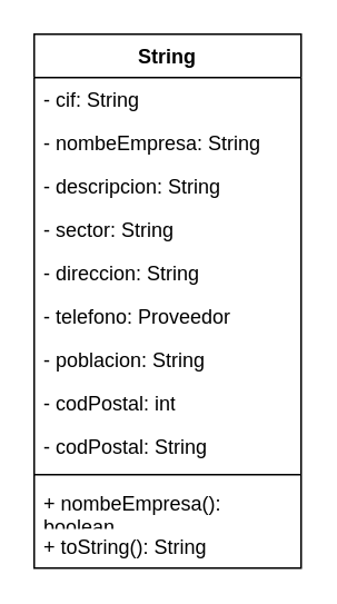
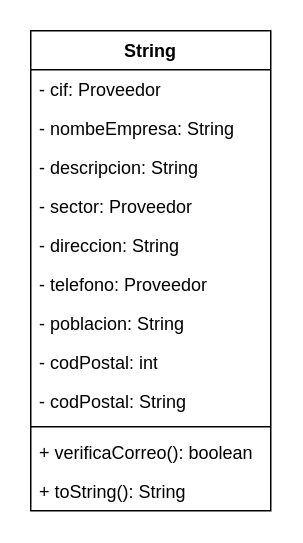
  <mxCell id="0" />
  <mxCell id="1" parent="0" />
  <mxCell id="2" value="String" style="swimlane;fontStyle=1;align=center;verticalAlign=top;childLayout=stackLayout;horizontal=1;startSize=26;horizontalStack=0;resizeParent=1;resizeParentMax=0;resizeLast=0;collapsible=1;marginBottom=0;whiteSpace=wrap;html=1;" vertex="1" parent="1"><mxGeometry x="20" y="20" width="160" height="320" as="geometry" /></mxCell>
- <mxCell id="3" value="- cif: String" style="text;strokeColor=none;fillColor=none;align=left;verticalAlign=top;spacingLeft=4;spacingRight=4;overflow=hidden;rotatable=0;points=[[0,0.5],[1,0.5]];portConstraint=eastwest;whiteSpace=wrap;html=1;" vertex="1" parent="2"><mxGeometry y="26" width="160" height="26" as="geometry" /></mxCell>
+ <mxCell id="3" value="- cif: Proveedor" style="text;strokeColor=none;fillColor=none;align=left;verticalAlign=top;spacingLeft=4;spacingRight=4;overflow=hidden;rotatable=0;points=[[0,0.5],[1,0.5]];portConstraint=eastwest;whiteSpace=wrap;html=1;" vertex="1" parent="2"><mxGeometry y="26" width="160" height="26" as="geometry" /></mxCell>
  <mxCell id="4" value="- nombeEmpresa: String" style="text;strokeColor=none;fillColor=none;align=left;verticalAlign=top;spacingLeft=4;spacingRight=4;overflow=hidden;rotatable=0;points=[[0,0.5],[1,0.5]];portConstraint=eastwest;whiteSpace=wrap;html=1;" vertex="1" parent="2"><mxGeometry y="52" width="160" height="26" as="geometry" /></mxCell>
  <mxCell id="5" value="- descripcion: String&amp;nbsp;" style="text;strokeColor=none;fillColor=none;align=left;verticalAlign=top;spacingLeft=4;spacingRight=4;overflow=hidden;rotatable=0;points=[[0,0.5],[1,0.5]];portConstraint=eastwest;whiteSpace=wrap;html=1;" vertex="1" parent="2"><mxGeometry y="78" width="160" height="26" as="geometry" /></mxCell>
- <mxCell id="6" value="- sector: String&lt;span style=&quot;white-space: pre;&quot;&gt;&#09;&lt;/span&gt;" style="text;strokeColor=none;fillColor=none;align=left;verticalAlign=top;spacingLeft=4;spacingRight=4;overflow=hidden;rotatable=0;points=[[0,0.5],[1,0.5]];portConstraint=eastwest;whiteSpace=wrap;html=1;" vertex="1" parent="2"><mxGeometry y="104" width="160" height="26" as="geometry" /></mxCell>
+ <mxCell id="6" value="- sector: Proveedor&lt;span style=&quot;white-space: pre;&quot;&gt;&#09;&lt;/span&gt;" style="text;strokeColor=none;fillColor=none;align=left;verticalAlign=top;spacingLeft=4;spacingRight=4;overflow=hidden;rotatable=0;points=[[0,0.5],[1,0.5]];portConstraint=eastwest;whiteSpace=wrap;html=1;" vertex="1" parent="2"><mxGeometry y="104" width="160" height="26" as="geometry" /></mxCell>
  <mxCell id="7" value="- direccion: String" style="text;strokeColor=none;fillColor=none;align=left;verticalAlign=top;spacingLeft=4;spacingRight=4;overflow=hidden;rotatable=0;points=[[0,0.5],[1,0.5]];portConstraint=eastwest;whiteSpace=wrap;html=1;" vertex="1" parent="2"><mxGeometry y="130" width="160" height="26" as="geometry" /></mxCell>
  <mxCell id="8" value="- telefono: Proveedor" style="text;strokeColor=none;fillColor=none;align=left;verticalAlign=top;spacingLeft=4;spacingRight=4;overflow=hidden;rotatable=0;points=[[0,0.5],[1,0.5]];portConstraint=eastwest;whiteSpace=wrap;html=1;" vertex="1" parent="2"><mxGeometry y="156" width="160" height="26" as="geometry" /></mxCell>
  <mxCell id="9" value="- poblacion: String" style="text;strokeColor=none;fillColor=none;align=left;verticalAlign=top;spacingLeft=4;spacingRight=4;overflow=hidden;rotatable=0;points=[[0,0.5],[1,0.5]];portConstraint=eastwest;whiteSpace=wrap;html=1;" vertex="1" parent="2"><mxGeometry y="182" width="160" height="26" as="geometry" /></mxCell>
  <mxCell id="10" value="- codPostal: int" style="text;strokeColor=none;fillColor=none;align=left;verticalAlign=top;spacingLeft=4;spacingRight=4;overflow=hidden;rotatable=0;points=[[0,0.5],[1,0.5]];portConstraint=eastwest;whiteSpace=wrap;html=1;" vertex="1" parent="2"><mxGeometry y="208" width="160" height="26" as="geometry" /></mxCell>
  <mxCell id="11" value="- codPostal: String" style="text;strokeColor=none;fillColor=none;align=left;verticalAlign=top;spacingLeft=4;spacingRight=4;overflow=hidden;rotatable=0;points=[[0,0.5],[1,0.5]];portConstraint=eastwest;whiteSpace=wrap;html=1;" vertex="1" parent="2"><mxGeometry y="234" width="160" height="26" as="geometry" /></mxCell>
  <mxCell id="12" value="" style="line;strokeWidth=1;fillColor=none;align=left;verticalAlign=middle;spacingTop=-1;spacingLeft=3;spacingRight=3;rotatable=0;labelPosition=right;points=[];portConstraint=eastwest;strokeColor=inherit;" vertex="1" parent="2"><mxGeometry y="260" width="160" height="8" as="geometry" /></mxCell>
- <mxCell id="13" value="+ nombeEmpresa(): boolean" style="text;strokeColor=none;fillColor=none;align=left;verticalAlign=top;spacingLeft=4;spacingRight=4;overflow=hidden;rotatable=0;points=[[0,0.5],[1,0.5]];portConstraint=eastwest;whiteSpace=wrap;html=1;" vertex="1" parent="2"><mxGeometry y="268" width="160" height="26" as="geometry" /></mxCell>
+ <mxCell id="13" value="+ verificaCorreo(): boolean" style="text;strokeColor=none;fillColor=none;align=left;verticalAlign=top;spacingLeft=4;spacingRight=4;overflow=hidden;rotatable=0;points=[[0,0.5],[1,0.5]];portConstraint=eastwest;whiteSpace=wrap;html=1;" vertex="1" parent="2"><mxGeometry y="268" width="160" height="26" as="geometry" /></mxCell>
  <mxCell id="14" value="+ toString(): String" style="text;strokeColor=none;fillColor=none;align=left;verticalAlign=top;spacingLeft=4;spacingRight=4;overflow=hidden;rotatable=0;points=[[0,0.5],[1,0.5]];portConstraint=eastwest;whiteSpace=wrap;html=1;" vertex="1" parent="2"><mxGeometry y="294" width="160" height="26" as="geometry" /></mxCell>
